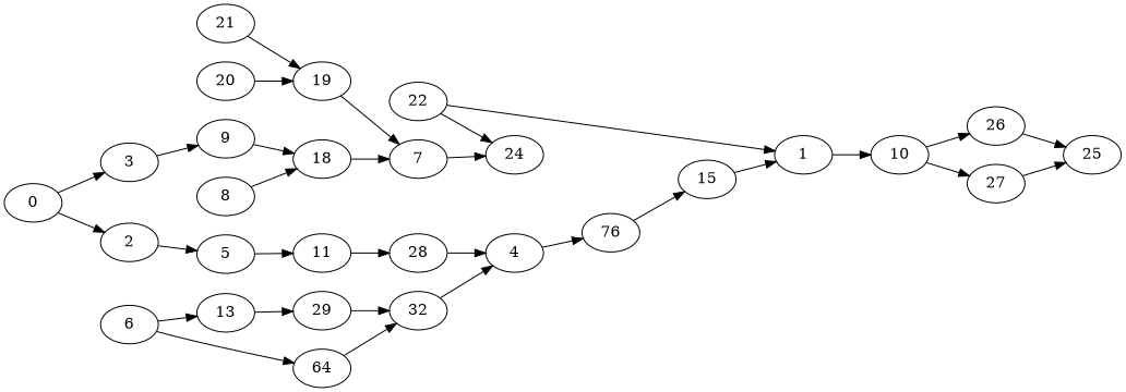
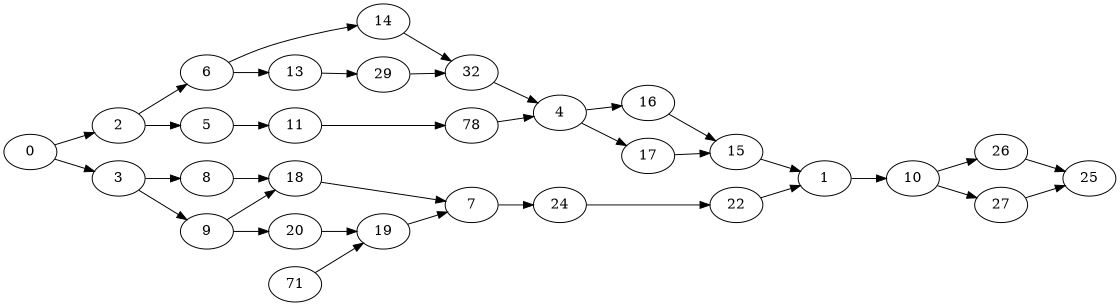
  digraph {
    rankdir=LR
    node [Weight=40]
    edge [Weight=2]
    2 [Weight=79]
    0
    3 [Weight=26]
    5 [Weight=92]
    6 [Weight=119]
    8 [Weight=53]
    9 [Weight=66]
    11
    13 [Weight=79]
-   14 [Weight=79 label=64]
+   14 [Weight=79]
    18 [Weight=92]
    20 [Weight=26]
    1 [Weight=79]
    10 [Weight=132]
    26
    27
    25 [Weight=79]
-   28
+   28 [label=78]
    29 [Weight=119]
    n20 [Weight=92 label=32]
    7 [Weight=92]
    19 [Weight=92]
-   21 [Weight=26]
-   16 [Weight=79 label=76]
+   21 [Weight=26 label=71]
+   16 [Weight=79]
    4
+   17 [Weight=53]
    15 [Weight=119]
    24 [Weight=105]
    22
    2 -> 5 [Weight=8]
+   2 -> 6
    0 -> 2 [Weight=4]
    0 -> 3 [Weight=6]
+   3 -> 8 [Weight=4]
    3 -> 9
    5 -> 11 [Weight=9]
    6 -> 13 [Weight=8]
    6 -> 14
    8 -> 18
    9 -> 18 [Weight=6]
+   9 -> 20 [Weight=5]
    11 -> 28 [Weight=7]
    13 -> 29 [Weight=6]
    14 -> n20 [Weight=6]
    18 -> 7 [Weight=8]
    20 -> 19 [Weight=4]
    1 -> 10 [Weight=3]
    10 -> 26 [Weight=9]
    10 -> 27 [Weight=9]
    26 -> 25 [Weight=5]
    27 -> 25 [Weight=10]
    28 -> 4 [Weight=4]
    29 -> n20 [Weight=7]
    n20 -> 4
    7 -> 24 [Weight=5]
    19 -> 7 [Weight=5]
    21 -> 19 [Weight=10]
    16 -> 15 [Weight=7]
    4 -> 16 [Weight=5]
+   4 -> 17
+   17 -> 15 [Weight=4]
    15 -> 1 [Weight=5]
-   22 -> 24 [Weight=7]
+   24 -> 22 [Weight=7]
    22 -> 1 [Weight=4]
  }
